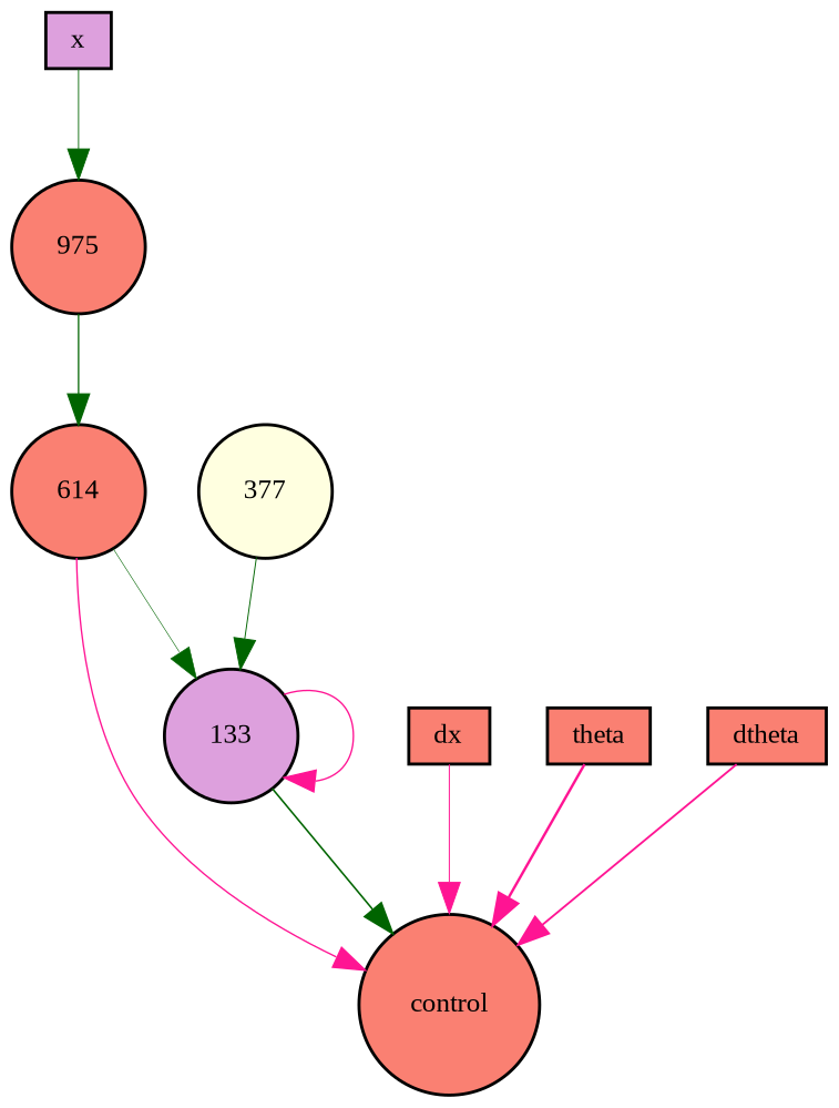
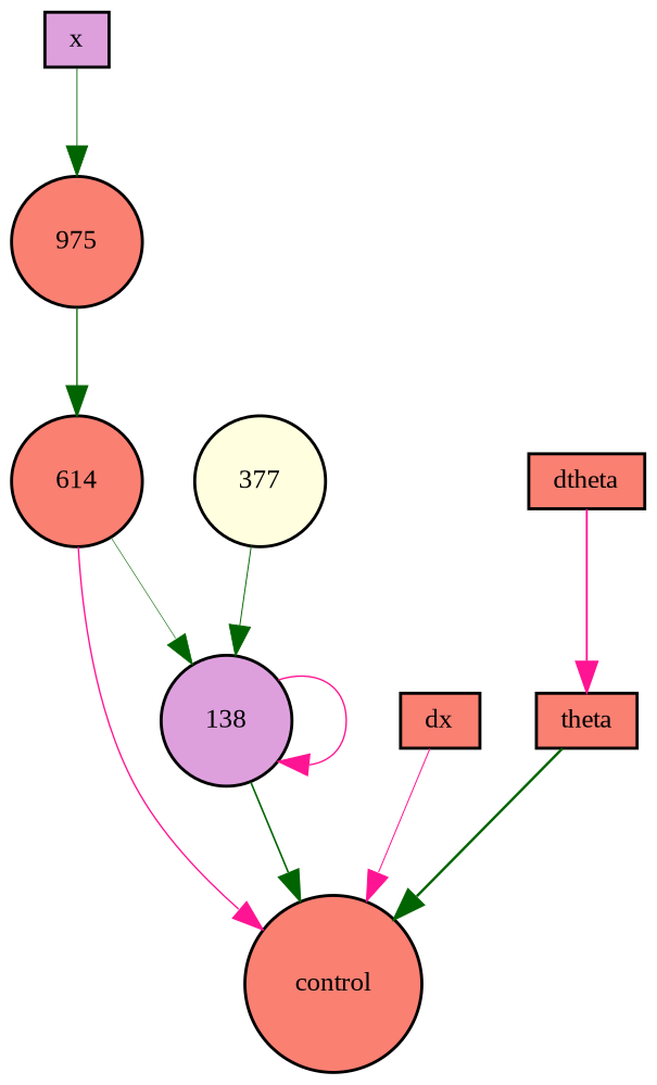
  digraph {
    fontname="Liberation Serif"
    node [fillcolor=salmon fontname="Liberation Serif" fontsize=9 shape=circle style=filled]
    edge [color=darkgreen fontname="Liberation Serif" style=bold]
    x [fillcolor=plum height=0.2 shape=box width=0.2]
    975 [height=0.2 width=0.2]
    614 [height=0.2 width=0.2]
    dx [height=0.2 shape=box width=0.2]
    control [height=0.2 width=0.2]
    theta [height=0.2 shape=box width=0.2]
    dtheta [height=0.2 shape=box width=0.2]
-   133 [fillcolor=plum height=0.2 width=0.2]
+   133 [fillcolor=plum height=0.2 width=0.2 label=138]
    377 [fillcolor=lightyellow height=0.2 width=0.2]
    x -> 975 [penwidth=0.3068539930740779]
    975 -> 614 [penwidth=0.4530612143136665]
    614 -> control [color=deeppink penwidth=0.4759112065717066 style=solid]
    614 -> 133 [penwidth=0.202227524994959]
    dx -> control [color=deeppink penwidth=0.3474961380098083 style=solid]
-   theta -> control [color=deeppink penwidth=0.8446184402553675 style=solid]
-   dtheta -> control [color=deeppink penwidth=0.6516779431623927]
+   theta -> control [penwidth=0.8446184402553675 style=solid]
+   dtheta -> theta [color=deeppink penwidth=0.6516779431623927]
    133 -> control [penwidth=0.5553789497046364]
    133 -> 133 [color=deeppink penwidth=0.47647101906803135]
    377 -> 133 [penwidth=0.33002926475673977 style=solid]
  }
